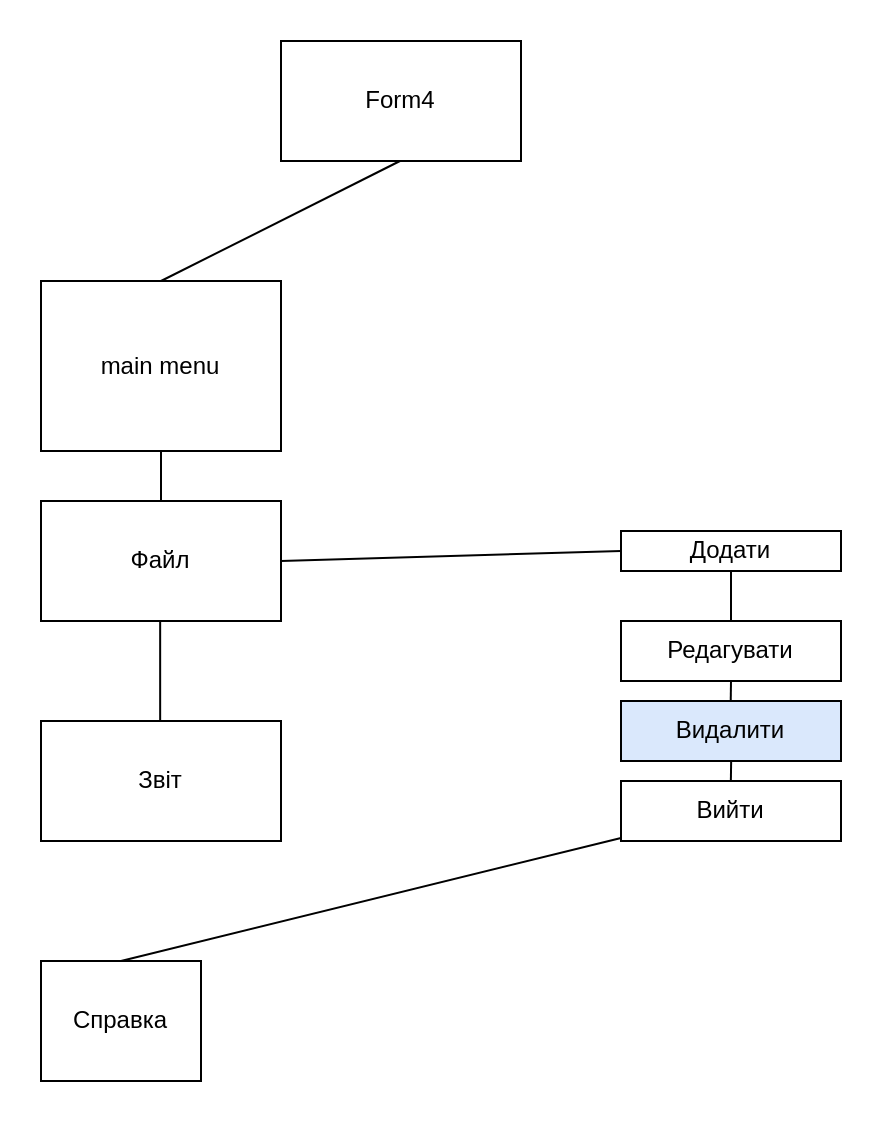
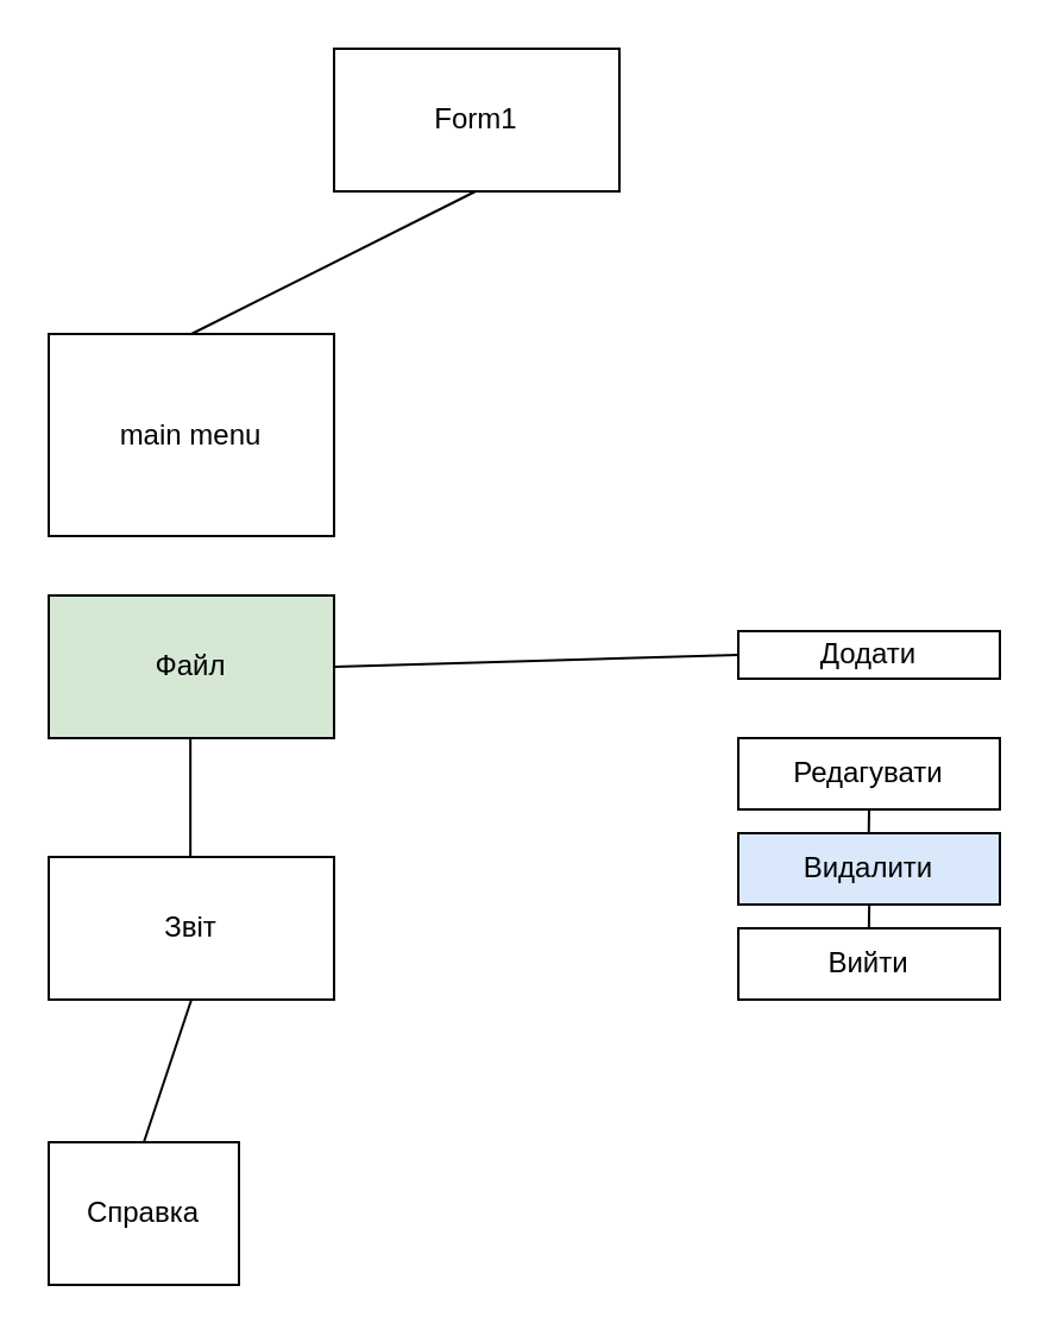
  <mxCell id="0" />
  <mxCell id="1" parent="0" />
- <mxCell id="2" value="Form4" style="rounded=0;whiteSpace=wrap;html=1;" vertex="1" parent="1"><mxGeometry x="140" y="20" width="120" height="60" as="geometry" /></mxCell>
+ <mxCell id="2" value="Form1" style="rounded=0;whiteSpace=wrap;html=1;" vertex="1" parent="1"><mxGeometry x="140" y="20" width="120" height="60" as="geometry" /></mxCell>
  <mxCell id="3" value="main menu" style="rounded=0;whiteSpace=wrap;html=1;" vertex="1" parent="1"><mxGeometry x="20" y="140" width="120" height="85" as="geometry" /></mxCell>
- <mxCell id="4" value="Файл" style="rounded=0;whiteSpace=wrap;html=1;" vertex="1" parent="1"><mxGeometry x="20" y="250" width="120" height="60" as="geometry" /></mxCell>
- <mxCell id="5" value="" style="endArrow=none;html=1;entryX=0.5;entryY=1;entryDx=0;entryDy=0;exitX=0.5;exitY=0;exitDx=0;exitDy=0;" edge="1" parent="1" source="4" target="3"><mxGeometry width="50" height="50" relative="1" as="geometry"><mxPoint x="170" y="200" as="sourcePoint" /><mxPoint x="220" y="150" as="targetPoint" /></mxGeometry></mxCell>
+ <mxCell id="4" value="Файл" style="rounded=0;whiteSpace=wrap;html=1;fillColor=#d5e8d4;" vertex="1" parent="1"><mxGeometry x="20" y="250" width="120" height="60" as="geometry" /></mxCell>
  <mxCell id="6" value="" style="endArrow=none;html=1;entryX=0.5;entryY=1;entryDx=0;entryDy=0;exitX=0.5;exitY=0;exitDx=0;exitDy=0;" edge="1" parent="1" source="3"><mxGeometry width="50" height="50" relative="1" as="geometry"><mxPoint x="199.5" y="150" as="sourcePoint" /><mxPoint x="199.5" y="80" as="targetPoint" /></mxGeometry></mxCell>
  <mxCell id="7" value="" style="endArrow=none;html=1;entryX=0.5;entryY=1;entryDx=0;entryDy=0;exitX=0.5;exitY=0;exitDx=0;exitDy=0;" edge="1" parent="1"><mxGeometry width="50" height="50" relative="1" as="geometry"><mxPoint x="79.58" y="360" as="sourcePoint" /><mxPoint x="79.58" y="310" as="targetPoint" /></mxGeometry></mxCell>
  <mxCell id="8" value="Звіт" style="rounded=0;whiteSpace=wrap;html=1;" vertex="1" parent="1"><mxGeometry x="20" y="360" width="120" height="60" as="geometry" /></mxCell>
  <mxCell id="9" value="Справка" style="rounded=0;whiteSpace=wrap;html=1;" vertex="1" parent="1"><mxGeometry x="20" y="480" width="80" height="60" as="geometry" /></mxCell>
- <mxCell id="10" value="" style="endArrow=none;html=1;exitX=0.5;exitY=0;exitDx=0;exitDy=0;" edge="1" parent="1" source="9" target="15"><mxGeometry width="50" height="50" relative="1" as="geometry"><mxPoint x="100" y="530" as="sourcePoint" /><mxPoint x="150" y="480" as="targetPoint" /></mxGeometry></mxCell>
+ <mxCell id="10" value="" style="endArrow=none;html=1;entryX=0.5;entryY=1;entryDx=0;entryDy=0;exitX=0.5;exitY=0;exitDx=0;exitDy=0;" edge="1" parent="1" source="9" target="8"><mxGeometry width="50" height="50" relative="1" as="geometry"><mxPoint x="100" y="530" as="sourcePoint" /><mxPoint x="150" y="480" as="targetPoint" /></mxGeometry></mxCell>
  <mxCell id="11" value="Додати" style="rounded=0;whiteSpace=wrap;html=1;" vertex="1" parent="1"><mxGeometry x="310" y="265" width="110" height="20" as="geometry" /></mxCell>
  <mxCell id="12" value="" style="endArrow=none;html=1;entryX=0;entryY=0.5;entryDx=0;entryDy=0;" edge="1" parent="1" target="11"><mxGeometry width="50" height="50" relative="1" as="geometry"><mxPoint x="140" y="280" as="sourcePoint" /><mxPoint x="190" y="230" as="targetPoint" /></mxGeometry></mxCell>
  <mxCell id="13" value="Редагувати" style="rounded=0;whiteSpace=wrap;html=1;" vertex="1" parent="1"><mxGeometry x="310" y="310" width="110" height="30" as="geometry" /></mxCell>
  <mxCell id="14" value="Видалити" style="rounded=0;whiteSpace=wrap;html=1;fillColor=#dae8fc;" vertex="1" parent="1"><mxGeometry x="310" y="350" width="110" height="30" as="geometry" /></mxCell>
  <mxCell id="15" value="Вийти" style="rounded=0;whiteSpace=wrap;html=1;" vertex="1" parent="1"><mxGeometry x="310" y="390" width="110" height="30" as="geometry" /></mxCell>
- <mxCell id="16" value="" style="endArrow=none;html=1;entryX=0.5;entryY=1;entryDx=0;entryDy=0;exitX=0.5;exitY=0;exitDx=0;exitDy=0;" edge="1" parent="1" source="13" target="11"><mxGeometry width="50" height="50" relative="1" as="geometry"><mxPoint x="180" y="410" as="sourcePoint" /><mxPoint x="230" y="360" as="targetPoint" /></mxGeometry></mxCell>
  <mxCell id="17" value="" style="endArrow=none;html=1;exitX=0.5;exitY=0;exitDx=0;exitDy=0;" edge="1" parent="1"><mxGeometry width="50" height="50" relative="1" as="geometry"><mxPoint x="364.86" y="350" as="sourcePoint" /><mxPoint x="365" y="340" as="targetPoint" /></mxGeometry></mxCell>
  <mxCell id="18" value="" style="endArrow=none;html=1;exitX=0.5;exitY=0;exitDx=0;exitDy=0;" edge="1" parent="1"><mxGeometry width="50" height="50" relative="1" as="geometry"><mxPoint x="364.93" y="390" as="sourcePoint" /><mxPoint x="365.07" y="380" as="targetPoint" /></mxGeometry></mxCell>
